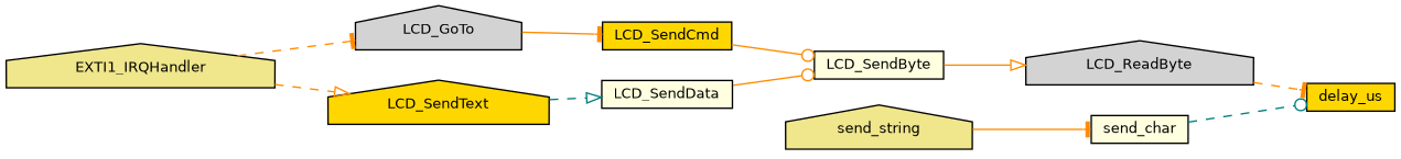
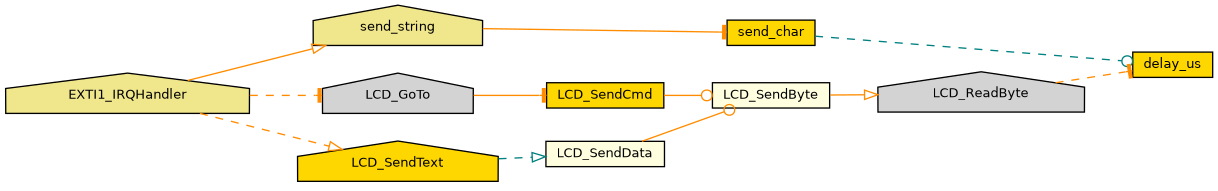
  digraph {
    rankdir=LR
    node [color=black fillcolor=gold fontname=Helvetica fontsize=10 shape=house style=filled]
    edge [arrowhead=onormal color=darkorange fontname=Helvetica fontsize=10 labelfontname=Helvetica labelfontsize=10 style=solid]
    n1 [fillcolor=khaki fontcolor=black height=0.2 label=EXTI1_IRQHandler width=0.4]
    n2 [fillcolor=khaki height=0.2 label=send_string width=0.4]
    n3 [fillcolor=lightgrey height=0.2 label=LCD_GoTo width=0.4]
    n4 [height=0.2 label=LCD_SendText width=0.4]
-   n5 [fillcolor=lightyellow height=0.2 label=send_char shape=box width=0.4]
+   n5 [height=0.2 label=send_char shape=box width=0.4]
    n6 [height=0.2 label=LCD_SendCmd shape=box width=0.4]
    n7 [fillcolor=lightyellow height=0.2 label=LCD_SendData shape=box width=0.4]
    n8 [height=0.2 label=delay_us shape=box width=0.4]
    n9 [fillcolor=lightyellow height=0.2 label=LCD_SendByte shape=box width=0.4]
    n10 [fillcolor=lightgrey height=0.2 label=LCD_ReadByte width=0.4]
+   n1 -> n2
    n1 -> n3 [arrowhead=tee style=dashed]
    n1 -> n4 [style=dashed]
    n2 -> n5 [arrowhead=tee]
    n3 -> n6 [arrowhead=tee]
    n4 -> n7 [color=teal style=dashed]
    n5 -> n8 [arrowhead=odot color=teal style=dashed]
    n6 -> n9 [arrowhead=odot]
    n7 -> n9 [arrowhead=odot]
    n9 -> n10
    n10 -> n8 [arrowhead=tee style=dashed]
  }
